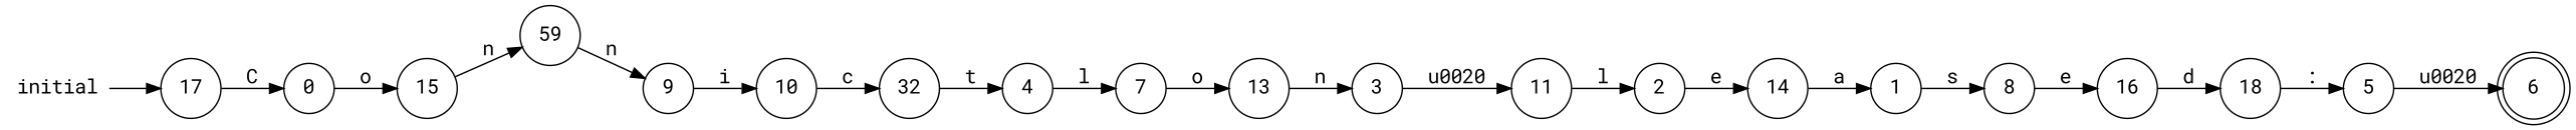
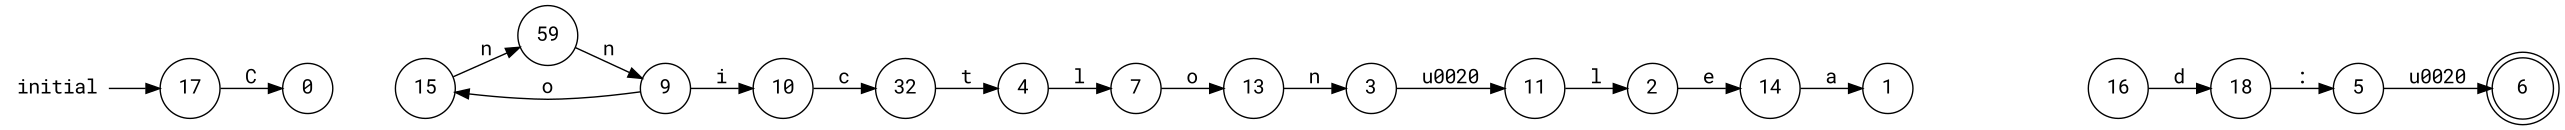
  digraph {
    fontname="Roboto Mono"
    rankdir=LR
    node [fontname="Roboto Mono" shape=circle]
    edge [fontname="Roboto Mono"]
    0
    15
    n3 [label=59]
    9
    1
-   8
    16
    18
    2
    14
    3
    11
    4
    7
    13
    6 [shape=doublecircle]
    5
    10
    n19 [label=32]
    17
    initial [shape=plaintext]
-   0 -> 15 [label=o]
+   9 -> 15 [label=o]
    15 -> n3 [label=n]
    n3 -> 9 [label=n]
    9 -> 10 [label=i]
-   1 -> 8 [label=s]
-   8 -> 16 [label=e]
    16 -> 18 [label=d]
    18 -> 5 [label=":"]
    2 -> 14 [label=e]
    14 -> 1 [label=a]
    3 -> 11 [label="\u0020"]
    11 -> 2 [label=l]
    4 -> 7 [label=l]
    7 -> 13 [label=o]
    13 -> 3 [label=n]
    5 -> 6 [label="\u0020"]
    10 -> n19 [label=c]
    n19 -> 4 [label=t]
    17 -> 0 [label=C]
    initial -> 17
  }
